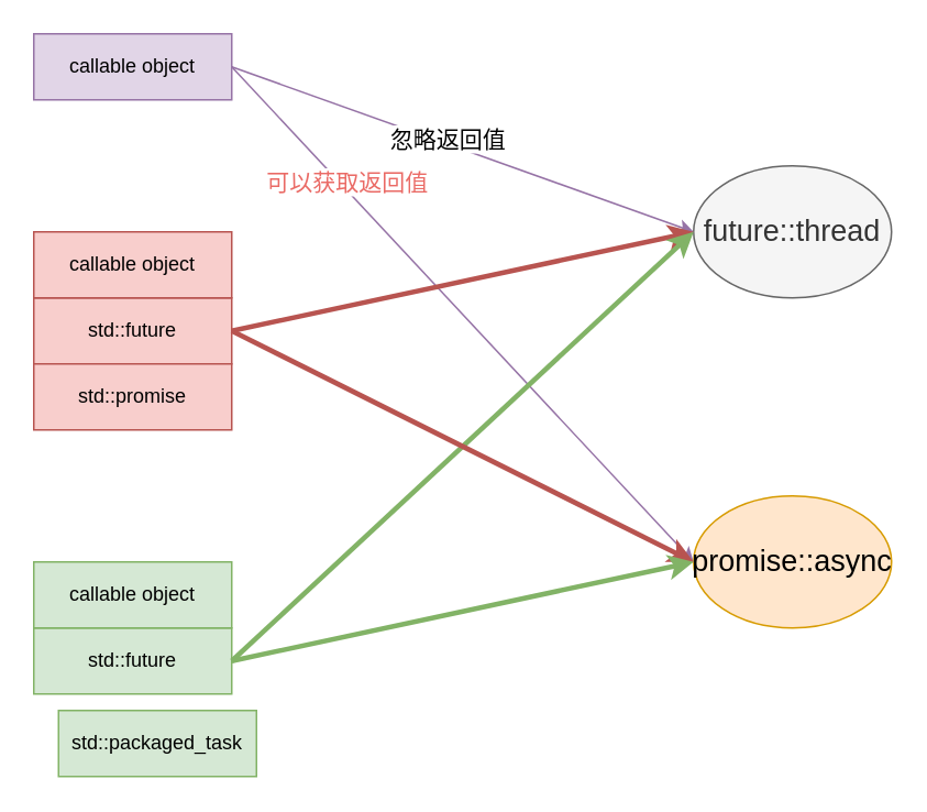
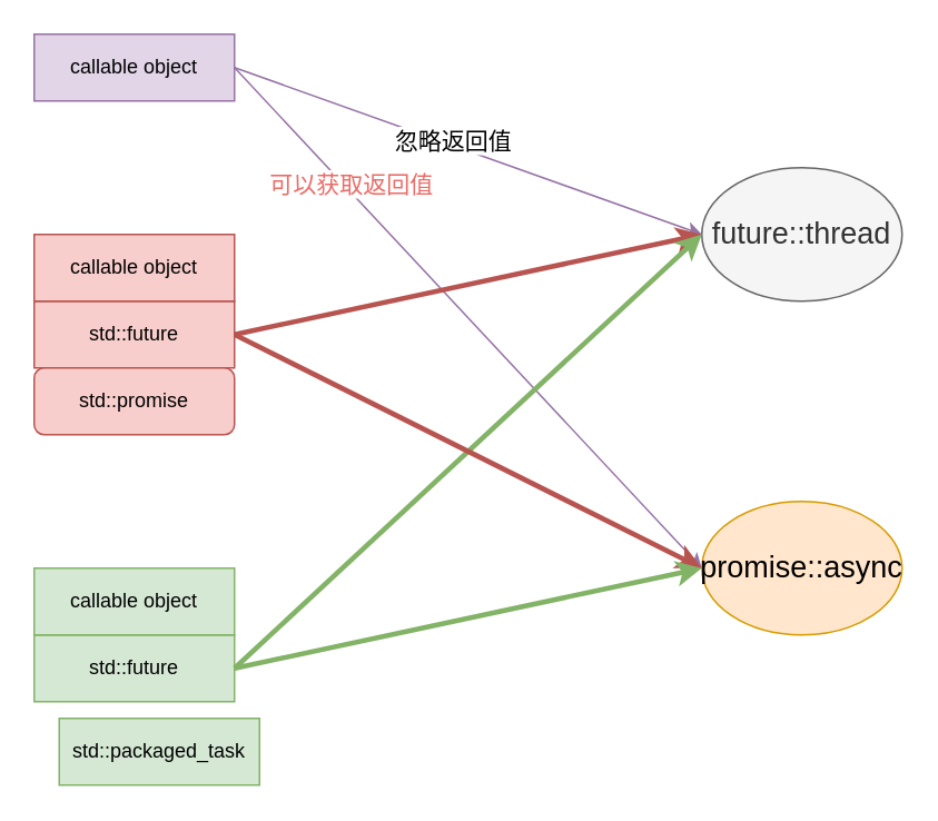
  <mxCell id="0" />
  <mxCell id="1" parent="0" />
  <mxCell id="2" value="std::future" style="rounded=0;whiteSpace=wrap;html=1;fillColor=#f8cecc;strokeColor=#b85450;" vertex="1" parent="1"><mxGeometry x="20" y="180" width="120" height="40" as="geometry" /></mxCell>
- <mxCell id="3" value="std::promise" style="rounded=0;whiteSpace=wrap;html=1;fillColor=#f8cecc;strokeColor=#b85450;" vertex="1" parent="1"><mxGeometry x="20" y="220" width="120" height="40" as="geometry" /></mxCell>
+ <mxCell id="3" value="std::promise" style="whiteSpace=wrap;html=1;fillColor=#f8cecc;strokeColor=#b85450;rounded=1;" vertex="1" parent="1"><mxGeometry x="20" y="220" width="120" height="40" as="geometry" /></mxCell>
  <mxCell id="4" value="std::future" style="rounded=0;whiteSpace=wrap;html=1;fillColor=#d5e8d4;strokeColor=#82b366;" vertex="1" parent="1"><mxGeometry x="20" y="380" width="120" height="40" as="geometry" /></mxCell>
  <mxCell id="5" value="std::packaged_task" style="rounded=0;whiteSpace=wrap;html=1;fillColor=#d5e8d4;strokeColor=#82b366;" vertex="1" parent="1"><mxGeometry x="35" y="430" width="120" height="40" as="geometry" /></mxCell>
  <mxCell id="6" value="callable object" style="rounded=0;whiteSpace=wrap;html=1;fillColor=#e1d5e7;strokeColor=#9673a6;" vertex="1" parent="1"><mxGeometry x="20" y="20" width="120" height="40" as="geometry" /></mxCell>
  <mxCell id="7" value="callable object" style="rounded=0;whiteSpace=wrap;html=1;fillColor=#f8cecc;strokeColor=#b85450;" vertex="1" parent="1"><mxGeometry x="20" y="140" width="120" height="40" as="geometry" /></mxCell>
  <mxCell id="8" value="callable object" style="rounded=0;whiteSpace=wrap;html=1;fillColor=#d5e8d4;strokeColor=#82b366;" vertex="1" parent="1"><mxGeometry x="20" y="340" width="120" height="40" as="geometry" /></mxCell>
  <mxCell id="9" value="&lt;font style=&quot;font-size: 18px&quot;&gt;future::thread&lt;/font&gt;" style="ellipse;whiteSpace=wrap;html=1;fillColor=#f5f5f5;strokeColor=#666666;fontColor=#333333;" vertex="1" parent="1"><mxGeometry x="420" y="100" width="120" height="80" as="geometry" /></mxCell>
  <mxCell id="10" value="&lt;font style=&quot;font-size: 18px&quot;&gt;promise::async&lt;/font&gt;" style="ellipse;whiteSpace=wrap;html=1;fillColor=#ffe6cc;strokeColor=#d79b00;" vertex="1" parent="1"><mxGeometry x="420" y="300" width="120" height="80" as="geometry" /></mxCell>
  <mxCell id="11" value="" style="endArrow=classic;html=1;rounded=0;exitX=1;exitY=0.5;exitDx=0;exitDy=0;entryX=0;entryY=0.5;entryDx=0;entryDy=0;fillColor=#e1d5e7;strokeColor=#9673a6;" edge="1" parent="1" source="6" target="9"><mxGeometry width="50" height="50" relative="1" as="geometry"><mxPoint x="240" y="80" as="sourcePoint" /><mxPoint x="290" y="30" as="targetPoint" /></mxGeometry></mxCell>
  <mxCell id="12" value="&lt;font style=&quot;font-size: 14px&quot;&gt;忽略返回值&lt;/font&gt;" style="edgeLabel;html=1;align=center;verticalAlign=middle;resizable=0;points=[];" vertex="1" connectable="0" parent="11"><mxGeometry x="-0.147" y="-1" relative="1" as="geometry"><mxPoint x="11" as="offset" /></mxGeometry></mxCell>
  <mxCell id="13" value="" style="endArrow=classic;html=1;rounded=0;exitX=1;exitY=0.5;exitDx=0;exitDy=0;entryX=0;entryY=0.5;entryDx=0;entryDy=0;fillColor=#e1d5e7;strokeColor=#9673a6;" edge="1" parent="1" source="6" target="10"><mxGeometry width="50" height="50" relative="1" as="geometry"><mxPoint x="210" y="280" as="sourcePoint" /><mxPoint x="260" y="230" as="targetPoint" /></mxGeometry></mxCell>
  <mxCell id="14" value="&lt;font color=&quot;#ea6b66&quot; style=&quot;font-size: 14px&quot;&gt;可以获取返回值&lt;/font&gt;" style="edgeLabel;html=1;align=center;verticalAlign=middle;resizable=0;points=[];" vertex="1" connectable="0" parent="13"><mxGeometry x="-0.404" y="1" relative="1" as="geometry"><mxPoint x="-14" y="-19" as="offset" /></mxGeometry></mxCell>
  <mxCell id="15" value="" style="endArrow=classic;html=1;rounded=0;exitX=1;exitY=0.5;exitDx=0;exitDy=0;entryX=0;entryY=0.5;entryDx=0;entryDy=0;fillColor=#f8cecc;strokeColor=#b85450;strokeWidth=3;" edge="1" parent="1" source="2" target="9"><mxGeometry width="50" height="50" relative="1" as="geometry"><mxPoint x="280" y="270" as="sourcePoint" /><mxPoint x="330" y="220" as="targetPoint" /></mxGeometry></mxCell>
  <mxCell id="16" value="" style="endArrow=classic;html=1;rounded=0;exitX=1;exitY=0.5;exitDx=0;exitDy=0;entryX=0;entryY=0.5;entryDx=0;entryDy=0;fillColor=#d5e8d4;strokeColor=#82b366;strokeWidth=3;" edge="1" parent="1" source="4" target="9"><mxGeometry width="50" height="50" relative="1" as="geometry"><mxPoint x="150" y="210" as="sourcePoint" /><mxPoint x="430" y="150" as="targetPoint" /></mxGeometry></mxCell>
  <mxCell id="17" value="" style="endArrow=classic;html=1;rounded=0;exitX=1;exitY=0.5;exitDx=0;exitDy=0;fillColor=#f8cecc;strokeColor=#b85450;strokeWidth=3;" edge="1" parent="1" source="2"><mxGeometry width="50" height="50" relative="1" as="geometry"><mxPoint x="170" y="300" as="sourcePoint" /><mxPoint x="420" y="340" as="targetPoint" /></mxGeometry></mxCell>
  <mxCell id="18" value="" style="endArrow=classic;html=1;rounded=0;exitX=1;exitY=0.5;exitDx=0;exitDy=0;fillColor=#d5e8d4;strokeColor=#82b366;strokeWidth=3;" edge="1" parent="1" source="4"><mxGeometry width="50" height="50" relative="1" as="geometry"><mxPoint x="250" y="420" as="sourcePoint" /><mxPoint x="420" y="340" as="targetPoint" /></mxGeometry></mxCell>
